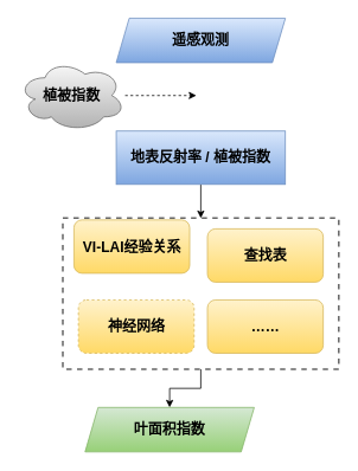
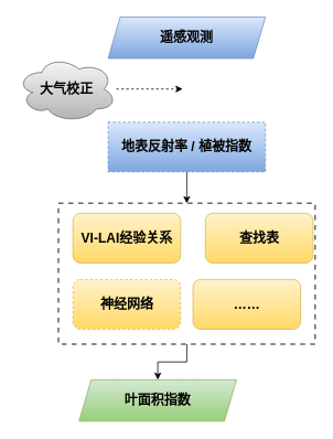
  <mxCell id="0" />
  <mxCell id="1" parent="0" />
  <mxCell id="2" style="edgeStyle=orthogonalEdgeStyle;rounded=0;orthogonalLoop=1;jettySize=auto;html=1;fontSize=16;" edge="1" parent="1" source="3" target="13"><mxGeometry relative="1" as="geometry" /></mxCell>
  <mxCell id="3" value="" style="rounded=0;whiteSpace=wrap;html=1;fontSize=16;dashed=1;strokeWidth=2;strokeColor=#666666;" vertex="1" parent="1"><mxGeometry x="70" y="245" width="310" height="170" as="geometry" /></mxCell>
  <mxCell id="4" value="&lt;b style=&quot;font-size: 16px;&quot;&gt;遥感观测&lt;/b&gt;" style="shape=parallelogram;perimeter=parallelogramPerimeter;whiteSpace=wrap;html=1;fillColor=#dae8fc;strokeColor=#6c8ebf;fontSize=16;size=0.077;gradientColor=#7ea6e0;" vertex="1" parent="1"><mxGeometry x="130" y="20" width="190" height="50" as="geometry" /></mxCell>
  <mxCell id="5" style="edgeStyle=orthogonalEdgeStyle;rounded=0;orthogonalLoop=1;jettySize=auto;html=1;exitX=0.5;exitY=1;exitDx=0;exitDy=0;entryX=0.5;entryY=0;entryDx=0;entryDy=0;fontSize=16;" edge="1" parent="1" source="6" target="3"><mxGeometry relative="1" as="geometry" /></mxCell>
- <mxCell id="6" value="&lt;b&gt;地表反射率 / 植被指数&lt;/b&gt;" style="rounded=0;whiteSpace=wrap;html=1;fontSize=16;fillColor=#dae8fc;strokeColor=#6c8ebf;gradientColor=#7ea6e0;" vertex="1" parent="1"><mxGeometry x="130" y="147" width="190" height="60" as="geometry" /></mxCell>
+ <mxCell id="6" value="&lt;b&gt;地表反射率 / 植被指数&lt;/b&gt;" style="rounded=0;whiteSpace=wrap;html=1;fontSize=16;fillColor=#dae8fc;strokeColor=#6c8ebf;gradientColor=#7ea6e0;dashed=1;" vertex="1" parent="1"><mxGeometry x="130" y="147" width="190" height="60" as="geometry" /></mxCell>
  <mxCell id="7" style="edgeStyle=orthogonalEdgeStyle;rounded=0;orthogonalLoop=1;jettySize=auto;html=1;fontSize=16;dashed=1;" edge="1" parent="1" source="8"><mxGeometry relative="1" as="geometry"><mxPoint x="220" y="107" as="targetPoint" /></mxGeometry></mxCell>
- <mxCell id="8" value="&lt;b&gt;植被指数&lt;/b&gt;" style="ellipse;shape=cloud;whiteSpace=wrap;html=1;fontSize=16;fillColor=#f5f5f5;strokeColor=#666666;gradientColor=#b3b3b3;" vertex="1" parent="1"><mxGeometry x="20" y="67" width="120" height="80" as="geometry" /></mxCell>
- <mxCell id="9" value="VI-LAI经验关系" style="rounded=1;whiteSpace=wrap;html=1;fontSize=16;fillColor=#fff2cc;strokeColor=#d6b656;fontStyle=1;gradientColor=#ffd966;" vertex="1" parent="1"><mxGeometry x="82.5" y="247" width="130" height="60" as="geometry" /></mxCell>
- <mxCell id="10" value="查找表" style="rounded=1;whiteSpace=wrap;html=1;fontSize=16;fillColor=#fff2cc;strokeColor=#d6b656;fontStyle=1;gradientColor=#ffd966;" vertex="1" parent="1"><mxGeometry x="232.5" y="257" width="130" height="60" as="geometry" /></mxCell>
+ <mxCell id="8" value="&lt;b&gt;大气校正&lt;/b&gt;" style="ellipse;shape=cloud;whiteSpace=wrap;html=1;fontSize=16;fillColor=#f5f5f5;strokeColor=#666666;gradientColor=#b3b3b3;" vertex="1" parent="1"><mxGeometry x="20" y="67" width="120" height="80" as="geometry" /></mxCell>
+ <mxCell id="9" value="VI-LAI经验关系" style="rounded=1;whiteSpace=wrap;html=1;fontSize=16;fillColor=#fff2cc;strokeColor=#d6b656;fontStyle=1;gradientColor=#ffd966;" vertex="1" parent="1"><mxGeometry x="87.5" y="257" width="130" height="60" as="geometry" /></mxCell>
+ <mxCell id="10" value="查找表" style="rounded=1;whiteSpace=wrap;html=1;fontSize=16;fillColor=#fff2cc;strokeColor=#d6b656;fontStyle=1;gradientColor=#ffd966;" vertex="1" parent="1"><mxGeometry x="247.5" y="257" width="130" height="60" as="geometry" /></mxCell>
  <mxCell id="11" value="神经网络" style="rounded=1;whiteSpace=wrap;html=1;fontSize=16;fillColor=#fff2cc;strokeColor=#d6b656;fontStyle=1;gradientColor=#ffd966;dashed=1;" vertex="1" parent="1"><mxGeometry x="87.5" y="337" width="130" height="60" as="geometry" /></mxCell>
  <mxCell id="12" value="……" style="rounded=1;whiteSpace=wrap;html=1;fontSize=16;fillColor=#fff2cc;strokeColor=#d6b656;fontStyle=1;gradientColor=#ffd966;" vertex="1" parent="1"><mxGeometry x="232.5" y="337" width="130" height="60" as="geometry" /></mxCell>
  <mxCell id="13" value="&lt;b&gt;叶面积指数&lt;/b&gt;" style="shape=parallelogram;perimeter=parallelogramPerimeter;whiteSpace=wrap;html=1;fillColor=#d5e8d4;strokeColor=#82b366;fontSize=16;size=0.077;gradientColor=#97d077;" vertex="1" parent="1"><mxGeometry x="95" y="458" width="190" height="50" as="geometry" /></mxCell>
